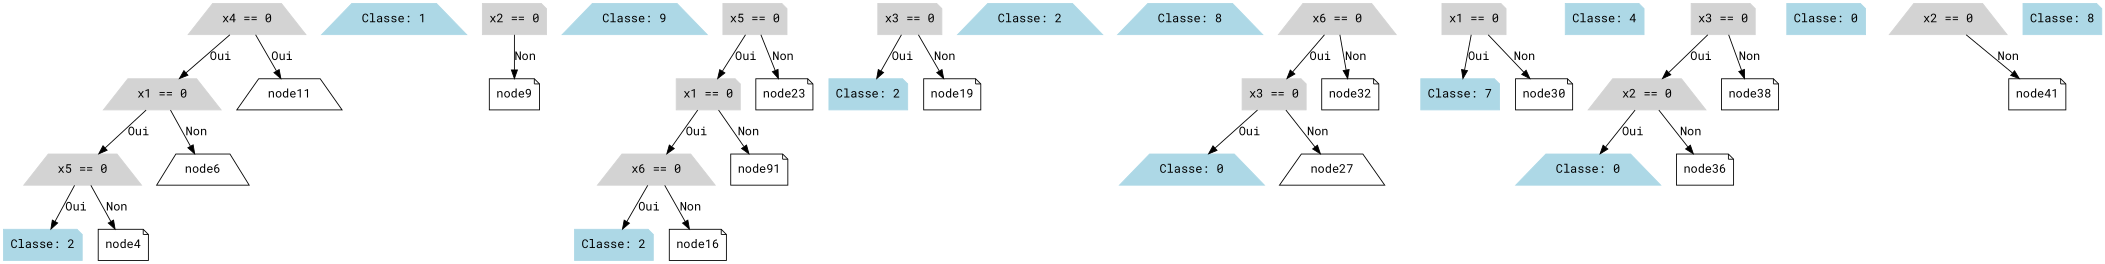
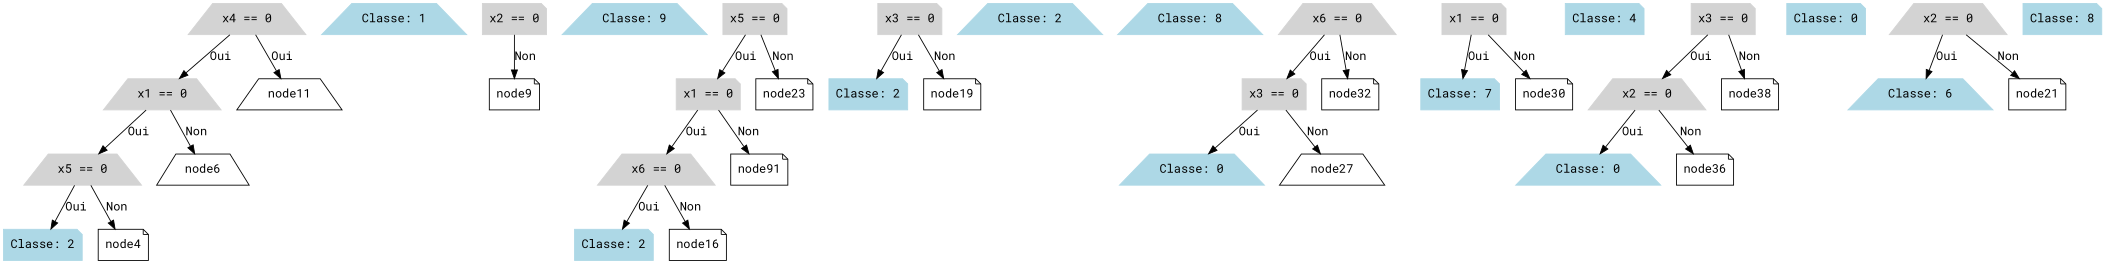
  digraph {
    fontname="Roboto Mono"
    node [fontname="Roboto Mono" shape=note style=filled]
    edge [fontname="Roboto Mono"]
    n1 [color=lightgray label="x4 == 0" shape=trapezium]
    n2 [color=lightgray label="x1 == 0" shape=trapezium]
    node11 [shape=trapezium style=""]
    n4 [color=lightgray label="x5 == 0" shape=trapezium]
    node6 [shape=trapezium style=""]
    n6 [color=lightblue label="Classe: 2"]
    node4 [style=""]
    n8 [color=lightblue label="Classe: 1" shape=trapezium]
    n9 [color=lightgray label="x2 == 0"]
    node9 [style=""]
    n11 [color=lightblue label="Classe: 9" shape=trapezium]
    n12 [color=lightgray label="x5 == 0"]
    n13 [color=lightgray label="x1 == 0"]
    node23 [style=""]
    n15 [color=lightgray label="x6 == 0" shape=trapezium]
    n16 [label=node91 style=""]
    n17 [color=lightblue label="Classe: 2"]
    node16 [style=""]
    n19 [color=lightgray label="x3 == 0"]
    n20 [color=lightblue label="Classe: 2"]
    node19 [style=""]
    n22 [color=lightblue label="Classe: 2" shape=trapezium]
    n23 [color=lightblue label="Classe: 8" shape=trapezium]
    n24 [color=lightgray label="x6 == 0" shape=trapezium]
    n25 [color=lightgray label="x3 == 0"]
    node32 [style=""]
    n27 [color=lightblue label="Classe: 0" shape=trapezium]
    node27 [shape=trapezium style=""]
    n29 [color=lightgray label="x1 == 0"]
    n30 [color=lightblue label="Classe: 7"]
    node30 [style=""]
    n32 [color=lightblue label="Classe: 4"]
    n33 [color=lightgray label="x3 == 0"]
    n34 [color=lightgray label="x2 == 0" shape=trapezium]
    node38 [style=""]
    n36 [color=lightblue label="Classe: 0" shape=trapezium]
    node36 [style=""]
    n38 [color=lightblue label="Classe: 0"]
    n39 [color=lightgray label="x2 == 0" shape=trapezium]
-   node41 [style=""]
+   n40 [color=lightblue label="Classe: 6" shape=trapezium]
+   node41 [label=node21 style=""]
    n42 [color=lightblue label="Classe: 8"]
    n1 -> n2 [label=Oui]
    n1 -> node11 [label=Oui]
    n2 -> n4 [label=Oui]
    n2 -> node6 [label=Non]
    n4 -> n6 [label=Oui]
    n4 -> node4 [label=Non]
    n9 -> node9 [label=Non]
    n12 -> n13 [label=Oui]
    n12 -> node23 [label=Non]
    n13 -> n15 [label=Oui]
    n13 -> n16 [label=Non]
    n15 -> n17 [label=Oui]
    n15 -> node16 [label=Non]
    n19 -> n20 [label=Oui]
    n19 -> node19 [label=Non]
    n24 -> n25 [label=Oui]
    n24 -> node32 [label=Non]
    n25 -> n27 [label=Oui]
    n25 -> node27 [label=Non]
    n29 -> n30 [label=Oui]
    n29 -> node30 [label=Non]
    n33 -> n34 [label=Oui]
    n33 -> node38 [label=Non]
    n34 -> n36 [label=Oui]
    n34 -> node36 [label=Non]
+   n39 -> n40 [label=Oui]
    n39 -> node41 [label=Non]
  }
